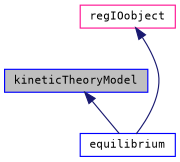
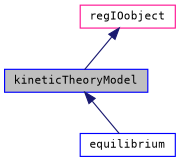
  digraph {
    fontname="DejaVu Sans Mono"
    node [color=blue fontname="DejaVu Sans Mono" fontsize=10 shape=record]
    edge [color=midnightblue dir=back fontname="DejaVu Sans Mono" fontsize=10 labelfontname=Helvetica labelfontsize=10 style=solid]
    n1 [fillcolor=grey75 fontcolor=black height=0.2 label=kineticTheoryModel style=filled width=0.4]
    n2 [height=0.2 label=equilibrium width=0.4]
    n3 [color=deeppink height=0.2 label=regIOobject width=0.4]
    n1 -> n2
-   n3 -> n2
+   n3 -> n1
  }
